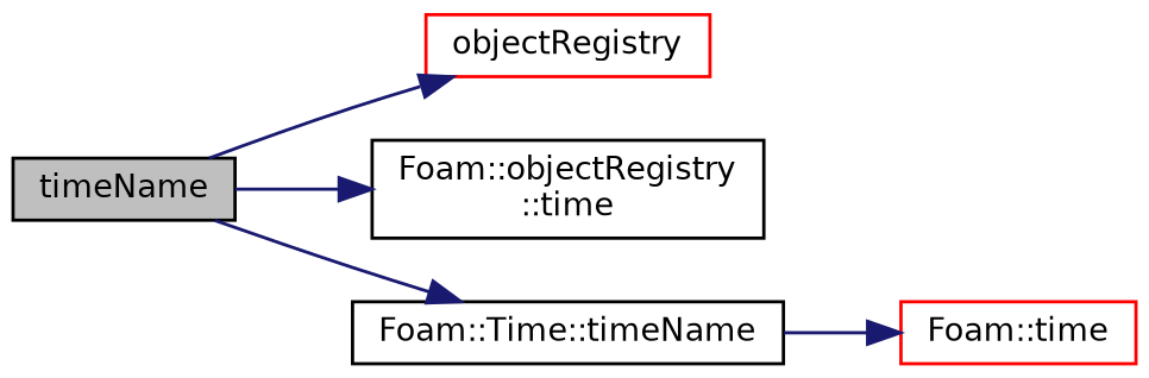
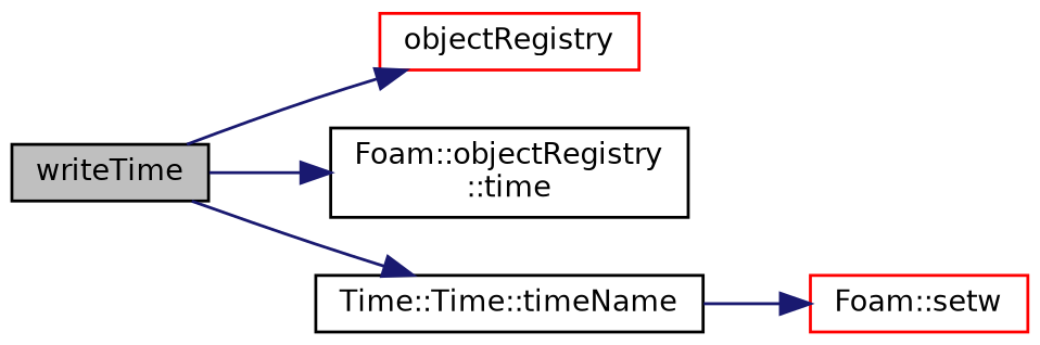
  digraph {
    rankdir=LR
    node [color=black fontname=Helvetica fontsize=10 shape=record]
    edge [color=midnightblue fontname=Helvetica fontsize=10 labelfontname=Helvetica labelfontsize=10 style=solid]
-   n1 [fillcolor=grey75 fontcolor=black height=0.2 label=timeName style=filled width=0.4]
+   n1 [fillcolor=grey75 fontcolor=black height=0.2 label=writeTime style=filled width=0.4]
    n2 [color=red height=0.2 label=objectRegistry width=0.4]
    n3 [height=0.2 label="Foam::objectRegistry\l::time" width=0.4]
-   n4 [height=0.2 label="Foam::Time::timeName" width=0.4]
-   n5 [color=red height=0.2 label="Foam::time" width=0.4]
+   n4 [height=0.2 label="Time::Time::timeName" width=0.4]
+   n5 [color=red height=0.2 label="Foam::setw" width=0.4]
    n1 -> n2
    n1 -> n3
    n1 -> n4
    n4 -> n5
  }
